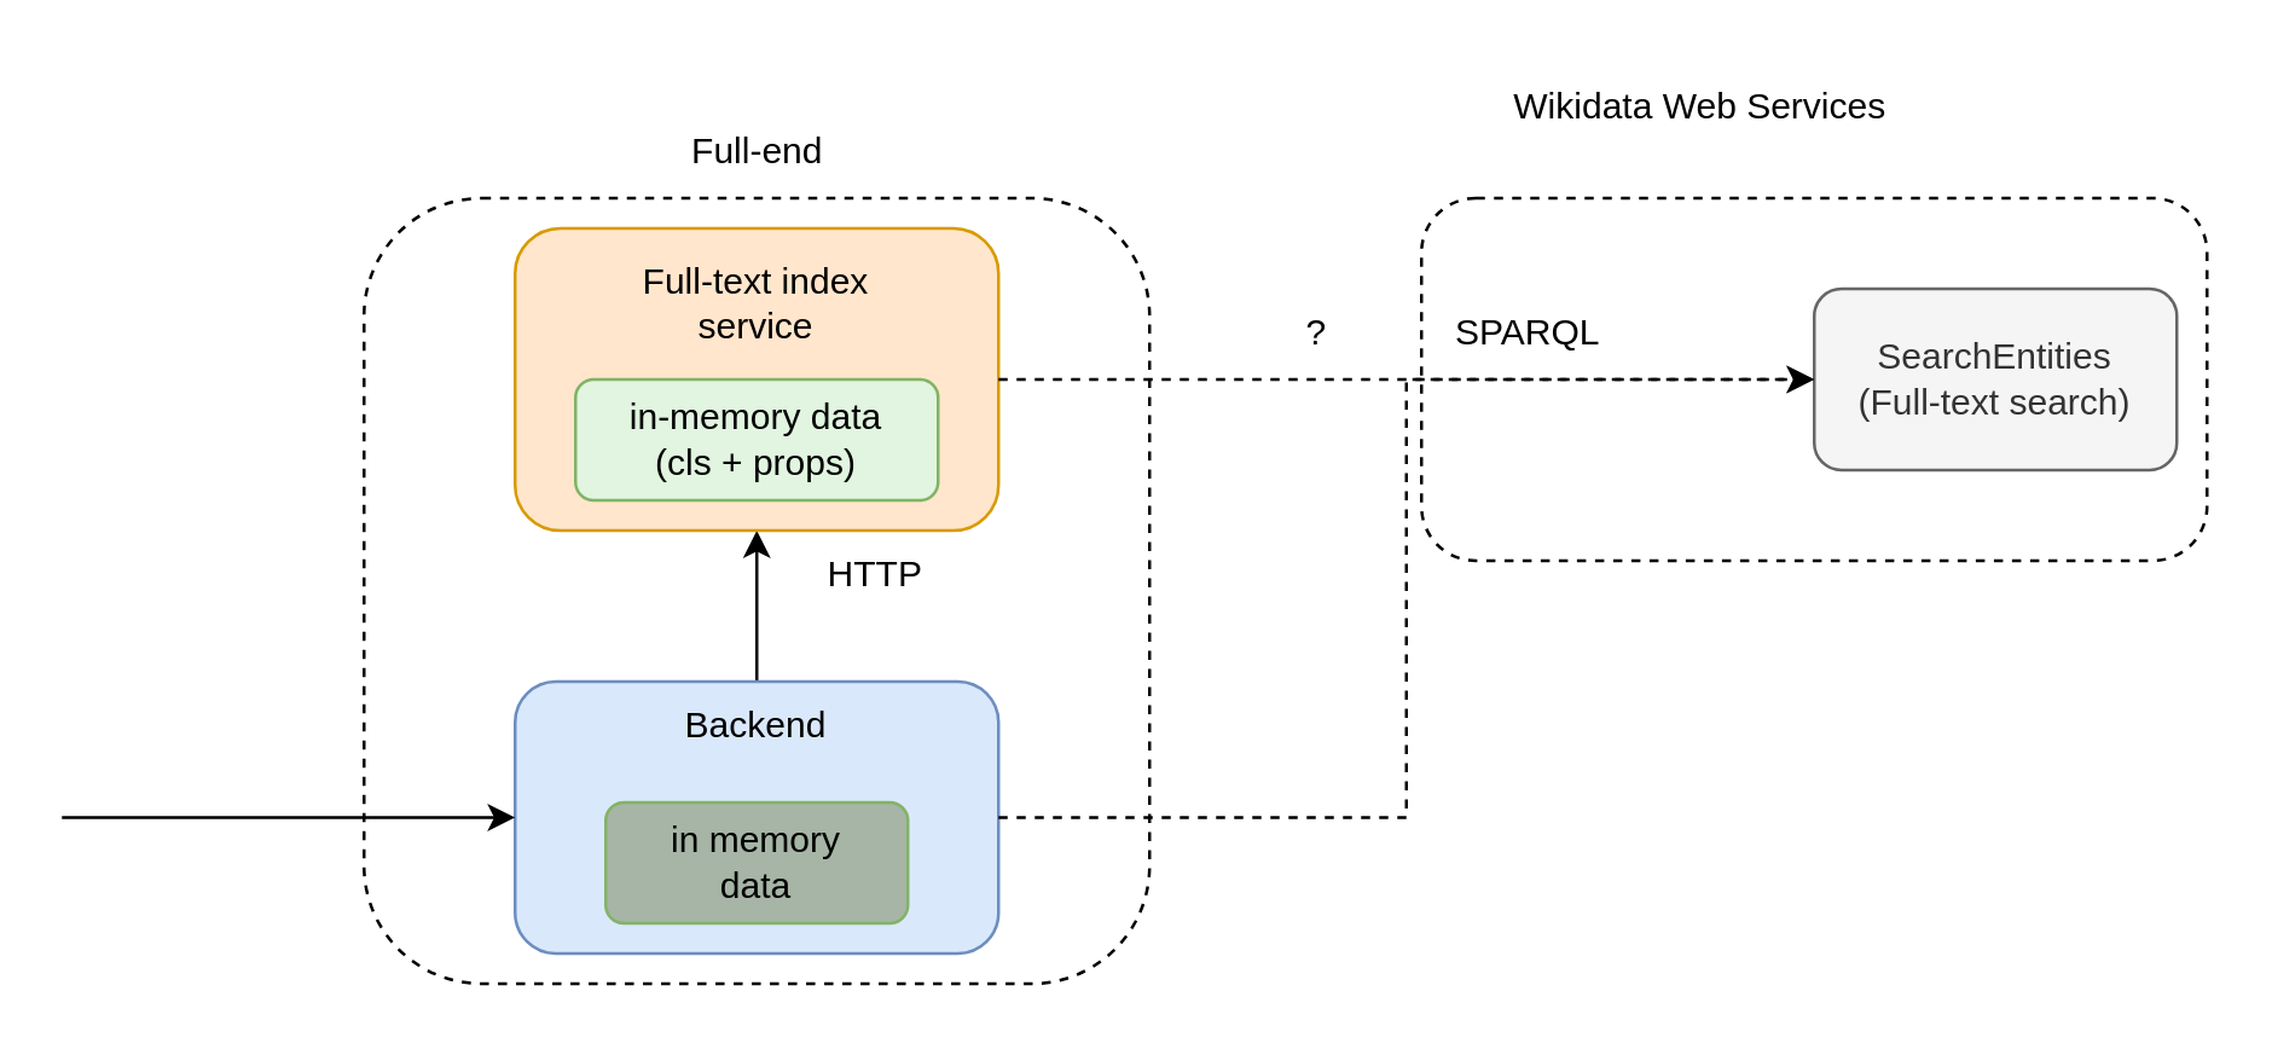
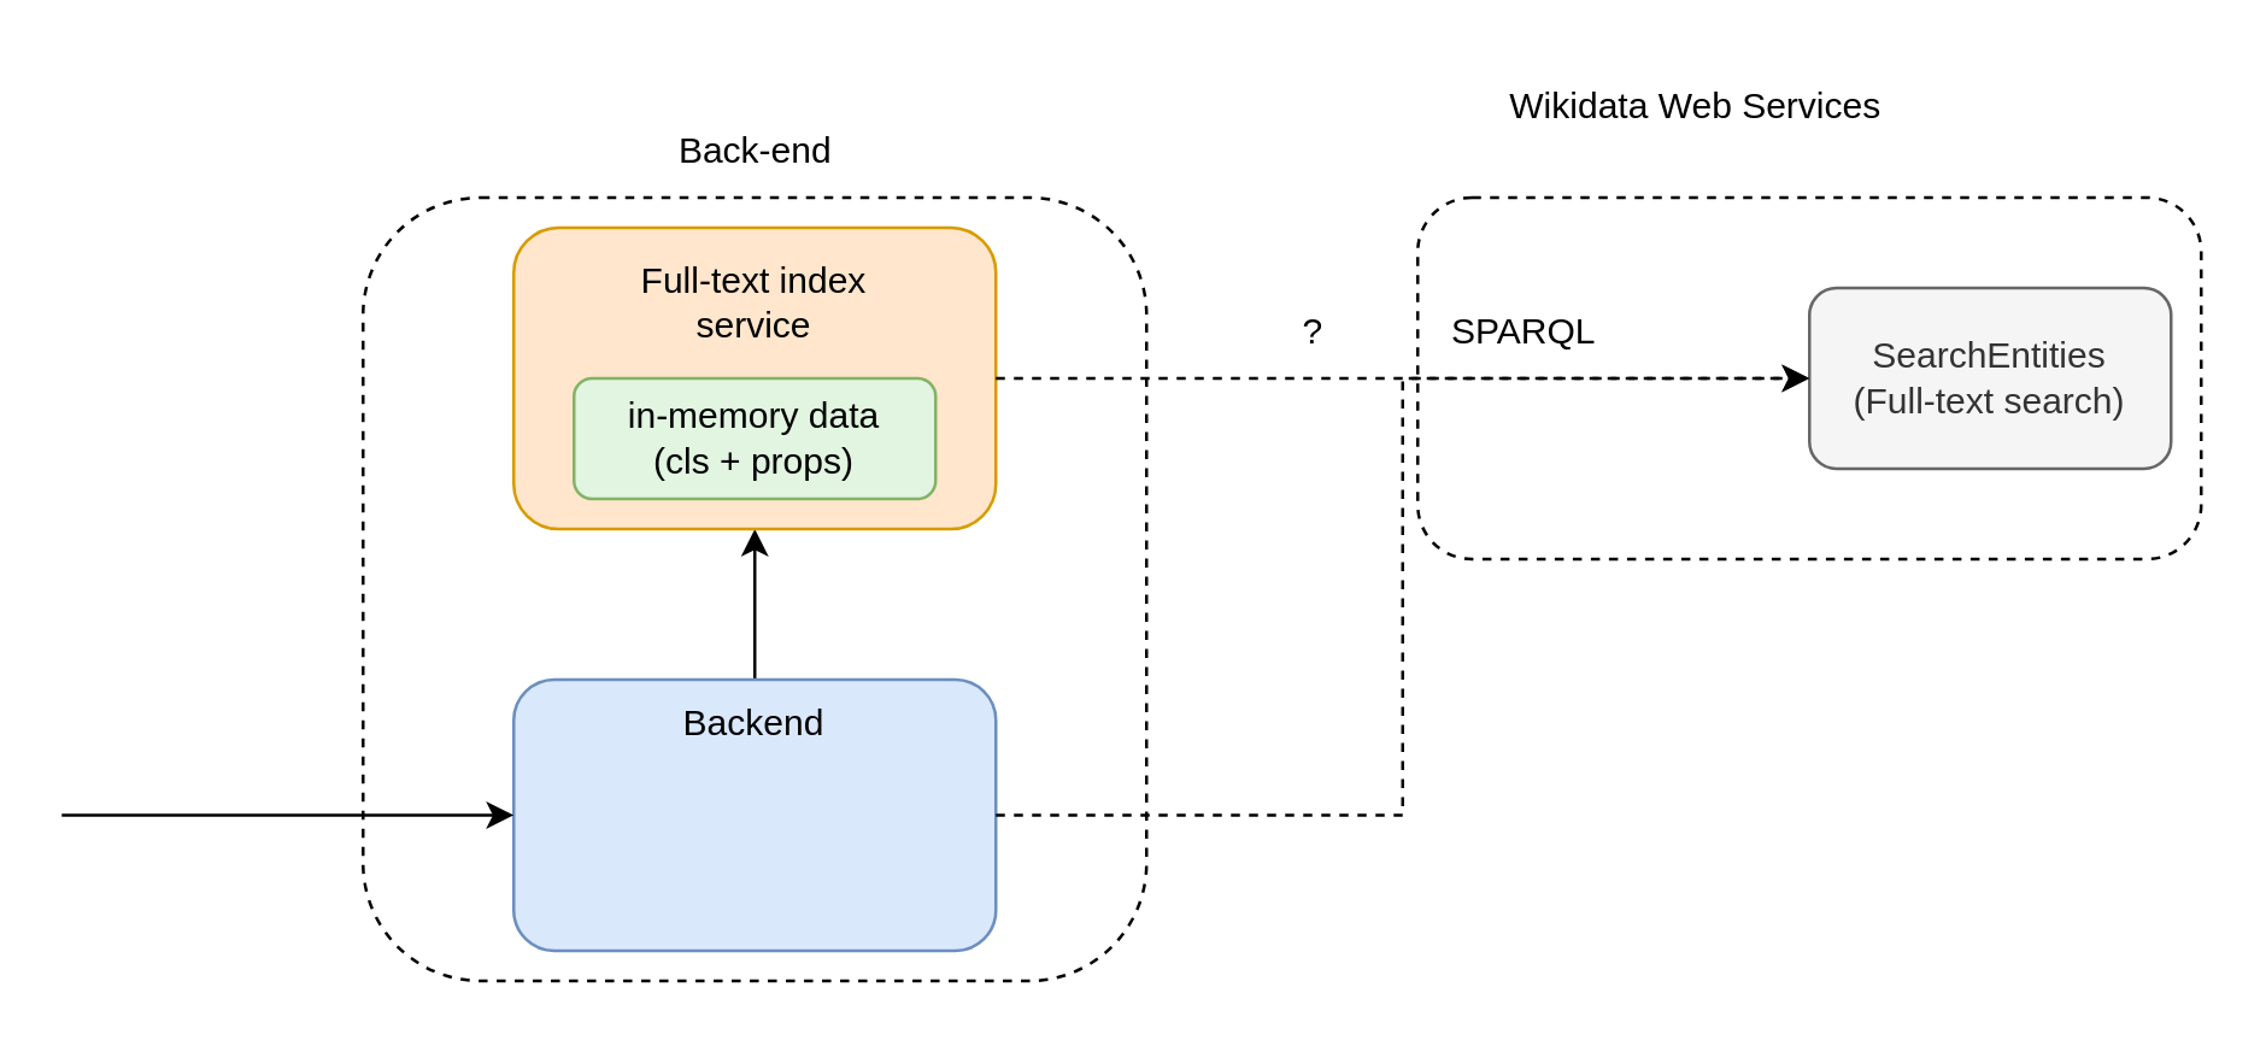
  <mxCell id="0" />
  <mxCell id="1" parent="0" />
  <mxCell id="2" value="" style="rounded=1;whiteSpace=wrap;html=1;fillColor=none;dashed=1;" parent="1" vertex="1"><mxGeometry x="120" y="65" width="260" height="260" as="geometry" /></mxCell>
  <mxCell id="3" style="edgeStyle=orthogonalEdgeStyle;rounded=0;orthogonalLoop=1;jettySize=auto;html=1;entryX=0.5;entryY=1;entryDx=0;entryDy=0;" parent="1" source="4" target="5" edge="1"><mxGeometry relative="1" as="geometry" /></mxCell>
  <mxCell id="4" value="" style="rounded=1;whiteSpace=wrap;html=1;fillColor=#dae8fc;strokeColor=#6c8ebf;" parent="1" vertex="1"><mxGeometry x="170" y="225" width="160" height="90" as="geometry" /></mxCell>
  <mxCell id="5" value="" style="rounded=1;whiteSpace=wrap;html=1;fillColor=#ffe6cc;strokeColor=#d79b00;" parent="1" vertex="1"><mxGeometry x="170" y="75" width="160" height="100" as="geometry" /></mxCell>
- <mxCell id="6" value="Full-end" style="text;html=1;align=center;verticalAlign=middle;resizable=0;points=[];autosize=1;strokeColor=none;fillColor=none;" parent="1" vertex="1"><mxGeometry x="210" y="35" width="80" height="30" as="geometry" /></mxCell>
+ <mxCell id="6" value="Back-end" style="text;html=1;align=center;verticalAlign=middle;resizable=0;points=[];autosize=1;strokeColor=none;fillColor=none;" parent="1" vertex="1"><mxGeometry x="210" y="35" width="80" height="30" as="geometry" /></mxCell>
  <mxCell id="7" value="" style="endArrow=classic;html=1;rounded=0;entryX=0;entryY=0.5;entryDx=0;entryDy=0;" parent="1" target="4" edge="1"><mxGeometry width="50" height="50" relative="1" as="geometry"><mxPoint x="20" y="270" as="sourcePoint" /><mxPoint x="240" y="205" as="targetPoint" /></mxGeometry></mxCell>
  <mxCell id="8" value="" style="rounded=1;whiteSpace=wrap;html=1;fillColor=none;dashed=1;" parent="1" vertex="1"><mxGeometry x="470" y="65" width="260" height="120" as="geometry" /></mxCell>
  <mxCell id="9" value="Wikidata Web Services" style="text;html=1;align=center;verticalAlign=middle;resizable=0;points=[];autosize=1;strokeColor=none;fillColor=none;" parent="1" vertex="1"><mxGeometry x="487" y="20" width="150" height="30" as="geometry" /></mxCell>
  <mxCell id="10" value="&lt;div&gt;in-memory data&lt;/div&gt;&lt;div&gt;(cls + props)&lt;br&gt;&lt;/div&gt;" style="rounded=1;whiteSpace=wrap;html=1;fillColor=#E1F5E0;strokeColor=#82b366;" parent="1" vertex="1"><mxGeometry x="190" y="125" width="120" height="40" as="geometry" /></mxCell>
  <mxCell id="11" value="&lt;div&gt;SearchEntities&lt;/div&gt;&lt;div&gt;(Full-text search)&lt;br&gt;&lt;/div&gt;" style="rounded=1;whiteSpace=wrap;html=1;fillColor=#f5f5f5;fontColor=#333333;strokeColor=#666666;" parent="1" vertex="1"><mxGeometry x="600" y="95" width="120" height="60" as="geometry" /></mxCell>
  <mxCell id="12" style="edgeStyle=orthogonalEdgeStyle;rounded=0;orthogonalLoop=1;jettySize=auto;html=1;exitX=0.5;exitY=1;exitDx=0;exitDy=0;" parent="1" source="8" target="8" edge="1"><mxGeometry relative="1" as="geometry" /></mxCell>
  <mxCell id="13" style="edgeStyle=orthogonalEdgeStyle;rounded=0;orthogonalLoop=1;jettySize=auto;html=1;entryX=0;entryY=0.5;entryDx=0;entryDy=0;dashed=1;" parent="1" source="5" target="11" edge="1"><mxGeometry relative="1" as="geometry"><mxPoint x="260" y="245" as="sourcePoint" /><mxPoint x="260" y="165" as="targetPoint" /></mxGeometry></mxCell>
  <mxCell id="14" value="SPARQL" style="text;html=1;align=center;verticalAlign=middle;resizable=0;points=[];autosize=1;strokeColor=none;fillColor=none;" parent="1" vertex="1"><mxGeometry x="470" y="95" width="70" height="30" as="geometry" /></mxCell>
- <mxCell id="15" value="HTTP" style="text;html=1;align=center;verticalAlign=middle;resizable=0;points=[];autosize=1;strokeColor=none;fillColor=none;" parent="1" vertex="1"><mxGeometry x="264" y="175" width="50" height="30" as="geometry" /></mxCell>
  <mxCell id="16" style="edgeStyle=orthogonalEdgeStyle;rounded=0;orthogonalLoop=1;jettySize=auto;html=1;entryX=0;entryY=0.5;entryDx=0;entryDy=0;dashed=1;exitX=1;exitY=0.5;exitDx=0;exitDy=0;" parent="1" source="4" target="11" edge="1"><mxGeometry relative="1" as="geometry"><mxPoint x="340" y="135" as="sourcePoint" /><mxPoint x="550" y="135" as="targetPoint" /></mxGeometry></mxCell>
  <mxCell id="17" value="?" style="text;html=1;align=center;verticalAlign=middle;resizable=0;points=[];autosize=1;strokeColor=none;fillColor=none;" parent="1" vertex="1"><mxGeometry x="420" y="95" width="30" height="30" as="geometry" /></mxCell>
- <mxCell id="18" value="&lt;div&gt;in memory&lt;/div&gt;&lt;div&gt;data&lt;br&gt;&lt;/div&gt;" style="rounded=1;whiteSpace=wrap;html=1;fillColor=#A6B5A5;strokeColor=#82b366;" vertex="1" parent="1"><mxGeometry x="200" y="265" width="100" height="40" as="geometry" /></mxCell>
  <mxCell id="19" value="&lt;div&gt;Full-text index&lt;/div&gt;&lt;div&gt;service&lt;br&gt;&lt;/div&gt;" style="text;html=1;strokeColor=none;fillColor=none;align=center;verticalAlign=middle;whiteSpace=wrap;rounded=0;" vertex="1" parent="1"><mxGeometry x="205" y="85" width="90" height="30" as="geometry" /></mxCell>
  <mxCell id="20" value="Backend" style="text;html=1;strokeColor=none;fillColor=none;align=center;verticalAlign=middle;whiteSpace=wrap;rounded=0;" vertex="1" parent="1"><mxGeometry x="205" y="225" width="90" height="30" as="geometry" /></mxCell>
